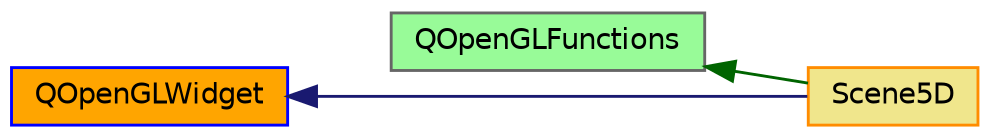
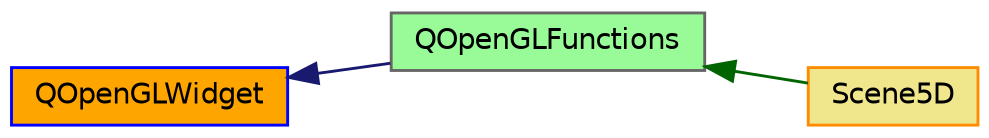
  digraph {
    rankdir=LR
    node [fontname=Helvetica fontsize=10 shape=record style=filled]
    edge [dir=back fontname=Helvetica fontsize=10 labelfontname=Helvetica labelfontsize=10 style=solid]
    n1 [color=gray40 fillcolor=palegreen height=0.2 label=QOpenGLFunctions width=0.4]
    n2 [color=darkorange fillcolor=khaki height=0.2 label=Scene5D width=0.4]
    n3 [color=blue fillcolor=orange height=0.2 label=QOpenGLWidget width=0.4]
    n1 -> n2 [color=darkgreen]
-   n3 -> n2 [color=midnightblue]
+   n3 -> n1 [color=midnightblue]
  }
